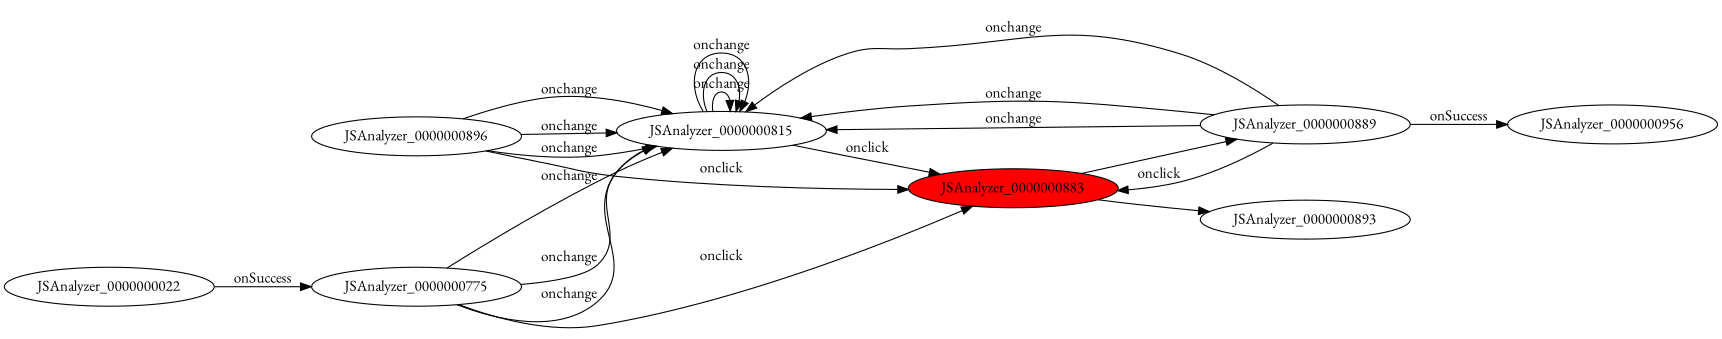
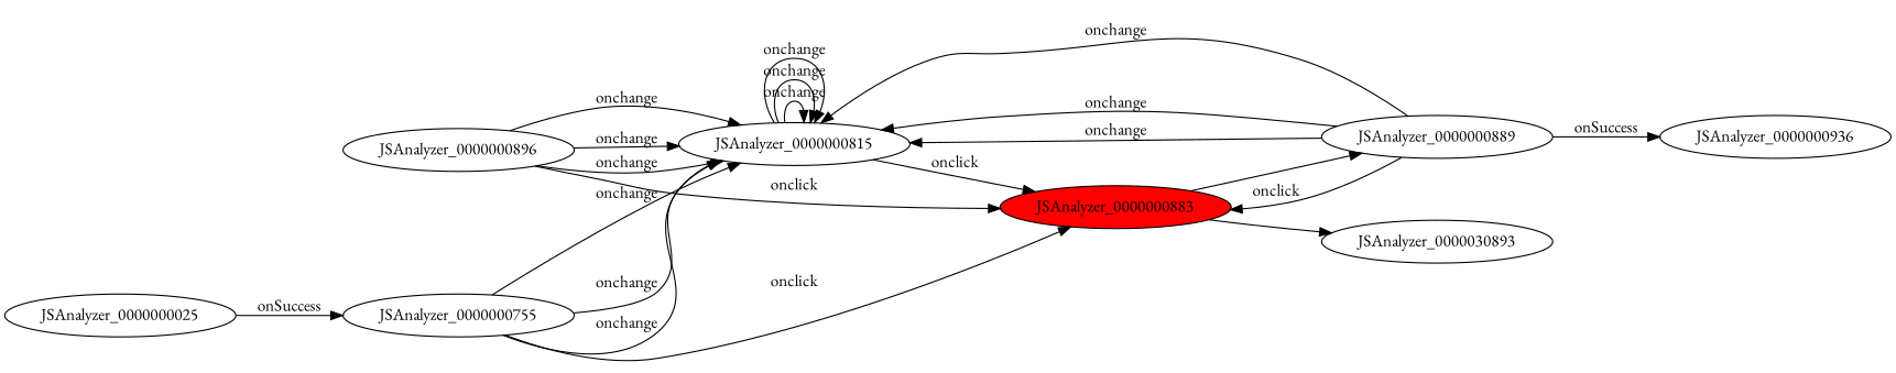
  digraph {
    fontname="EB Garamond"
    rankdir=LR
    node [fontname="EB Garamond"]
    edge [fontname="EB Garamond"]
-   JSAnalyzer_0000000025 [label=JSAnalyzer_0000000022]
-   JSAnalyzer_0000000755 [label=JSAnalyzer_0000000775]
+   JSAnalyzer_0000000025
+   JSAnalyzer_0000000755
    JSAnalyzer_0000000815
    JSAnalyzer_0000000883 [fillcolor=red style=filled]
    JSAnalyzer_0000000889
-   JSAnalyzer_0000000893
-   JSAnalyzer_0000000956
+   JSAnalyzer_0000000893 [label=JSAnalyzer_0000030893]
+   JSAnalyzer_0000000956 [label=JSAnalyzer_0000000936]
    JSAnalyzer_0000000896
    JSAnalyzer_0000000025 -> JSAnalyzer_0000000755 [label=onSuccess]
    JSAnalyzer_0000000755 -> JSAnalyzer_0000000815 [label=onchange]
    JSAnalyzer_0000000755 -> JSAnalyzer_0000000815 [label=onchange]
    JSAnalyzer_0000000755 -> JSAnalyzer_0000000815 [label=onchange]
    JSAnalyzer_0000000755 -> JSAnalyzer_0000000883 [label=onclick]
    JSAnalyzer_0000000815 -> JSAnalyzer_0000000815 [label=onchange]
    JSAnalyzer_0000000815 -> JSAnalyzer_0000000815 [label=onchange]
    JSAnalyzer_0000000815 -> JSAnalyzer_0000000815 [label=onchange]
    JSAnalyzer_0000000815 -> JSAnalyzer_0000000883 [label=onclick]
    JSAnalyzer_0000000883 -> JSAnalyzer_0000000889
    JSAnalyzer_0000000883 -> JSAnalyzer_0000000893
    JSAnalyzer_0000000889 -> JSAnalyzer_0000000815 [label=onchange]
    JSAnalyzer_0000000889 -> JSAnalyzer_0000000815 [label=onchange]
    JSAnalyzer_0000000889 -> JSAnalyzer_0000000815 [label=onchange]
    JSAnalyzer_0000000889 -> JSAnalyzer_0000000883 [label=onclick]
    JSAnalyzer_0000000889 -> JSAnalyzer_0000000956 [label=onSuccess]
    JSAnalyzer_0000000896 -> JSAnalyzer_0000000815 [label=onchange]
    JSAnalyzer_0000000896 -> JSAnalyzer_0000000815 [label=onchange]
    JSAnalyzer_0000000896 -> JSAnalyzer_0000000815 [label=onchange]
    JSAnalyzer_0000000896 -> JSAnalyzer_0000000883 [label=onclick]
  }
